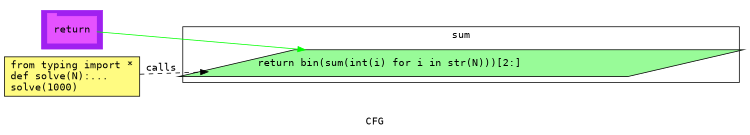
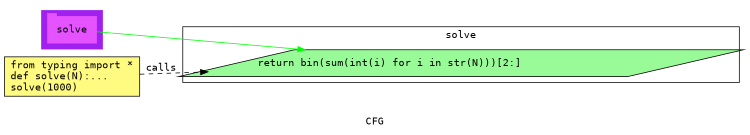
  digraph {
    compound=True
    fontname="DejaVu Sans Mono"
    label=CFG
    pack=False
    rankdir=LR
    ranksep=0.02
    node [fontname="DejaVu Sans Mono" style="filled,solid"]
    edge [fontname="DejaVu Sans Mono"]
-   n1 [color="#E552FF" height=0.5 label=return linenum="[5]" shape=tab style=filled width=0.80556]
+   n1 [color="#E552FF" height=0.5 label=solve linenum="[5]" shape=tab style=filled width=0.80556]
    n2 [fillcolor="#98fb98" height=0.5 label="return bin(sum(int(i) for i in str(N)))[2:]\l" linenum="[3]" shape=parallelogram width=9.8206]
    n3 [fillcolor="#FFFB81" height=0.73611 label="from typing import *\ldef solve(N):...\lsolve(1000)\l" linenum="[1]" shape=rectangle width=2.5278]
    subgraph cluster_1 {
      color=purple
      compound=true
      label=""
      shape=tab
      style=filled
      n1
    }
    subgraph cluster_2 {
-     label=sum
+     label=solve
      n2
    }
    n1 -> n2 [color=green]
    n3 -> n2 [label=calls style=dashed]
  }
